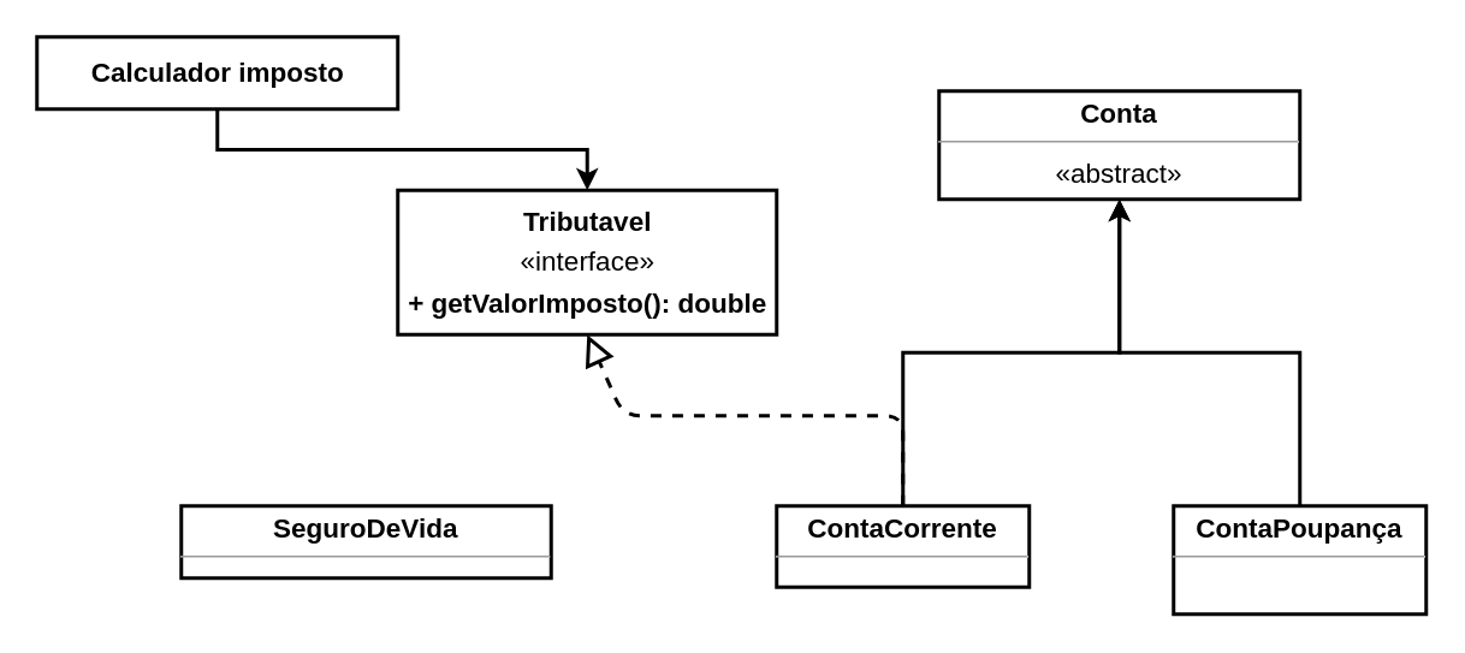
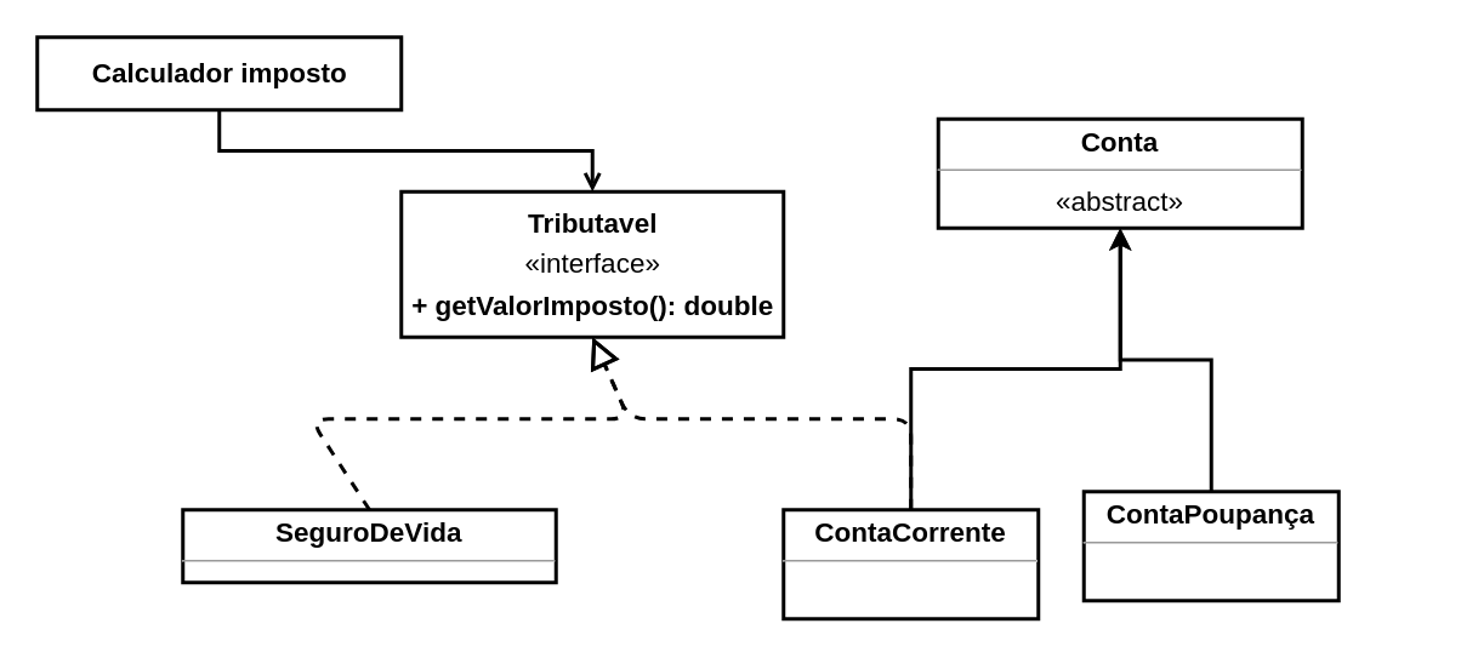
  <mxCell id="0" />
  <mxCell id="1" parent="0" />
  <mxCell id="2" value="&lt;p style=&quot;line-height: 150% ; font-size: 15px&quot;&gt;&lt;b&gt;Tributavel&lt;/b&gt;&lt;br&gt;«interface»&lt;br&gt;&lt;b&gt;+ getValorImposto(): double&lt;/b&gt;&lt;/p&gt;" style="html=1;strokeWidth=2;" parent="1" vertex="1"><mxGeometry x="220" y="105" width="210" height="80" as="geometry" /></mxCell>
- <mxCell id="3" style="edgeStyle=orthogonalEdgeStyle;orthogonalLoop=1;jettySize=auto;html=1;entryX=0.5;entryY=0;entryDx=0;entryDy=0;targetPerimeterSpacing=0;sourcePerimeterSpacing=0;shadow=0;sketch=0;rounded=0;strokeWidth=2;" parent="1" source="4" target="2" edge="1"><mxGeometry relative="1" as="geometry" /></mxCell>
+ <mxCell id="3" style="edgeStyle=orthogonalEdgeStyle;orthogonalLoop=1;jettySize=auto;html=1;entryX=0.5;entryY=0;entryDx=0;entryDy=0;targetPerimeterSpacing=0;sourcePerimeterSpacing=0;shadow=0;sketch=0;rounded=0;strokeWidth=2;endArrow=open;" parent="1" source="4" target="2" edge="1"><mxGeometry relative="1" as="geometry" /></mxCell>
  <mxCell id="4" value="&lt;b style=&quot;line-height: 150%&quot;&gt;&lt;font style=&quot;font-size: 15px&quot;&gt;Calculador imposto&lt;/font&gt;&lt;/b&gt;" style="html=1;strokeWidth=2;" parent="1" vertex="1"><mxGeometry x="20" y="20" width="200" height="40" as="geometry" /></mxCell>
  <mxCell id="5" value="&lt;p style=&quot;margin: 4px 0px 0px ; text-align: center ; font-size: 15px&quot;&gt;&lt;b style=&quot;line-height: 100%&quot;&gt;&lt;font style=&quot;font-size: 15px&quot;&gt;Se&lt;/font&gt;&lt;font style=&quot;font-size: 15px&quot;&gt;guroDeVida&lt;/font&gt;&lt;/b&gt;&lt;/p&gt;&lt;hr size=&quot;1&quot;&gt;&lt;div style=&quot;height: 2px&quot;&gt;&lt;/div&gt;" style="verticalAlign=top;align=left;overflow=fill;fontSize=12;fontFamily=Helvetica;html=1;strokeWidth=2;" parent="1" vertex="1"><mxGeometry x="100" y="280" width="205" height="40" as="geometry" /></mxCell>
+ <mxCell id="6" value="" style="endArrow=block;dashed=1;endFill=0;endSize=12;html=1;shadow=0;sourcePerimeterSpacing=0;targetPerimeterSpacing=0;strokeWidth=2;exitX=0.5;exitY=0;exitDx=0;exitDy=0;entryX=0.5;entryY=1;entryDx=0;entryDy=0;" parent="1" source="5" target="2" edge="1"><mxGeometry width="160" relative="1" as="geometry"><mxPoint x="300" y="190" as="sourcePoint" /><mxPoint x="460" y="190" as="targetPoint" /><Array as="points"><mxPoint x="170" y="230" /><mxPoint x="345" y="230" /></Array></mxGeometry></mxCell>
  <mxCell id="7" style="edgeStyle=orthogonalEdgeStyle;rounded=0;orthogonalLoop=1;jettySize=auto;html=1;entryX=0.5;entryY=1;entryDx=0;entryDy=0;strokeWidth=2;" edge="1" parent="1" source="8" target="11"><mxGeometry relative="1" as="geometry" /></mxCell>
- <mxCell id="8" value="&lt;p style=&quot;margin: 4px 0px 0px ; text-align: center ; font-size: 15px&quot;&gt;&lt;b&gt;ContaCorrente&lt;/b&gt;&lt;/p&gt;&lt;hr size=&quot;1&quot;&gt;&lt;div style=&quot;height: 2px&quot;&gt;&lt;/div&gt;" style="verticalAlign=top;align=left;overflow=fill;fontSize=12;fontFamily=Helvetica;html=1;strokeWidth=2;" parent="1" vertex="1"><mxGeometry x="430" y="280" width="140" height="45" as="geometry" /></mxCell>
+ <mxCell id="8" value="&lt;p style=&quot;margin: 4px 0px 0px ; text-align: center ; font-size: 15px&quot;&gt;&lt;b&gt;ContaCorrente&lt;/b&gt;&lt;/p&gt;&lt;hr size=&quot;1&quot;&gt;&lt;div style=&quot;height: 2px&quot;&gt;&lt;/div&gt;" style="verticalAlign=top;align=left;overflow=fill;fontSize=12;fontFamily=Helvetica;html=1;strokeWidth=2;" parent="1" vertex="1"><mxGeometry x="430" y="280" width="140" height="60" as="geometry" /></mxCell>
  <mxCell id="9" style="edgeStyle=orthogonalEdgeStyle;rounded=0;orthogonalLoop=1;jettySize=auto;html=1;entryX=0.5;entryY=1;entryDx=0;entryDy=0;strokeWidth=2;" edge="1" parent="1" source="10" target="11"><mxGeometry relative="1" as="geometry" /></mxCell>
- <mxCell id="10" value="&lt;p style=&quot;margin: 4px 0px 0px ; text-align: center ; font-size: 15px&quot;&gt;&lt;b&gt;ContaPoupança&lt;/b&gt;&lt;/p&gt;&lt;hr size=&quot;1&quot;&gt;&lt;div style=&quot;height: 2px&quot;&gt;&lt;/div&gt;" style="verticalAlign=top;align=left;overflow=fill;fontSize=12;fontFamily=Helvetica;html=1;strokeWidth=2;" parent="1" vertex="1"><mxGeometry x="650" y="280" width="140" height="60" as="geometry" /></mxCell>
- <mxCell id="11" value="&lt;p style=&quot;margin: 4px 0px 0px ; text-align: center ; font-size: 15px&quot;&gt;&lt;b&gt;Conta&lt;/b&gt;&lt;/p&gt;&lt;hr size=&quot;1&quot;&gt;&lt;div style=&quot;text-align: center ; height: 2px&quot;&gt;&lt;span style=&quot;font-size: 15px&quot;&gt; &lt;/span&gt;&lt;/div&gt;&lt;span style=&quot;font-size: 15px&quot;&gt;&lt;div style=&quot;text-align: center&quot;&gt;&lt;span&gt;«abstract&lt;/span&gt;&lt;span style=&quot;text-align: center&quot;&gt;»&lt;/span&gt;&lt;/div&gt;&lt;/span&gt;" style="verticalAlign=top;align=left;overflow=fill;fontSize=12;fontFamily=Helvetica;html=1;strokeWidth=2;" parent="1" vertex="1"><mxGeometry x="520" y="50" width="200" height="60" as="geometry" /></mxCell>
+ <mxCell id="10" value="&lt;p style=&quot;margin: 4px 0px 0px ; text-align: center ; font-size: 15px&quot;&gt;&lt;b&gt;ContaPoupança&lt;/b&gt;&lt;/p&gt;&lt;hr size=&quot;1&quot;&gt;&lt;div style=&quot;height: 2px&quot;&gt;&lt;/div&gt;" style="verticalAlign=top;align=left;overflow=fill;fontSize=12;fontFamily=Helvetica;html=1;strokeWidth=2;" parent="1" vertex="1"><mxGeometry x="595" y="270" width="140" height="60" as="geometry" /></mxCell>
+ <mxCell id="11" value="&lt;p style=&quot;margin: 4px 0px 0px ; text-align: center ; font-size: 15px&quot;&gt;&lt;b&gt;Conta&lt;/b&gt;&lt;/p&gt;&lt;hr size=&quot;1&quot;&gt;&lt;div style=&quot;text-align: center ; height: 2px&quot;&gt;&lt;span style=&quot;font-size: 15px&quot;&gt; &lt;/span&gt;&lt;/div&gt;&lt;span style=&quot;font-size: 15px&quot;&gt;&lt;div style=&quot;text-align: center&quot;&gt;&lt;span&gt;«abstract&lt;/span&gt;&lt;span style=&quot;text-align: center&quot;&gt;»&lt;/span&gt;&lt;/div&gt;&lt;/span&gt;" style="verticalAlign=top;align=left;overflow=fill;fontSize=12;fontFamily=Helvetica;html=1;strokeWidth=2;" parent="1" vertex="1"><mxGeometry x="515" y="65" width="200" height="60" as="geometry" /></mxCell>
  <mxCell id="12" value="" style="endArrow=block;dashed=1;endFill=0;endSize=12;html=1;shadow=0;sourcePerimeterSpacing=0;targetPerimeterSpacing=0;strokeWidth=2;exitX=0.5;exitY=0;exitDx=0;exitDy=0;entryX=0.5;entryY=1;entryDx=0;entryDy=0;" parent="1" source="8" target="2" edge="1"><mxGeometry width="160" relative="1" as="geometry"><mxPoint x="300" y="160" as="sourcePoint" /><mxPoint x="460" y="160" as="targetPoint" /><Array as="points"><mxPoint x="500" y="230" /><mxPoint x="345" y="230" /></Array></mxGeometry></mxCell>
